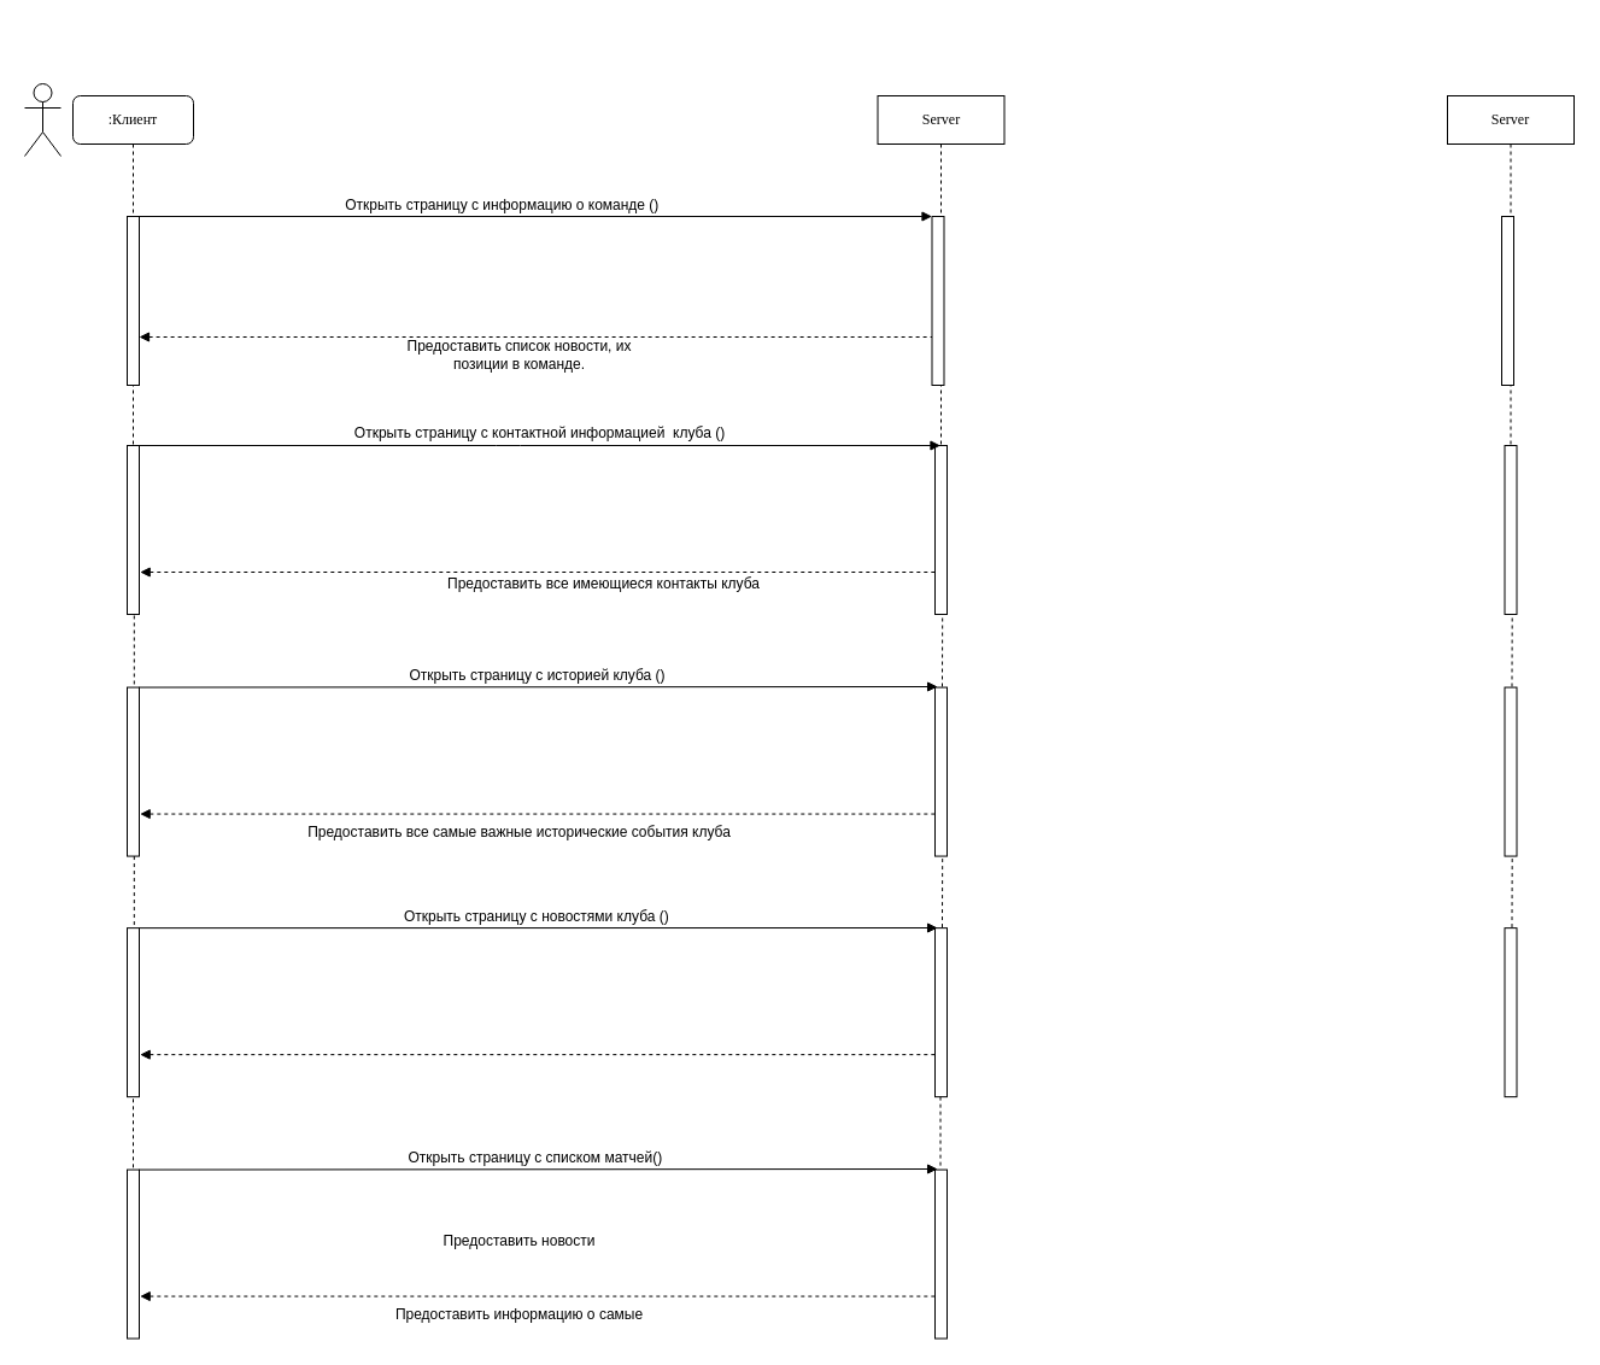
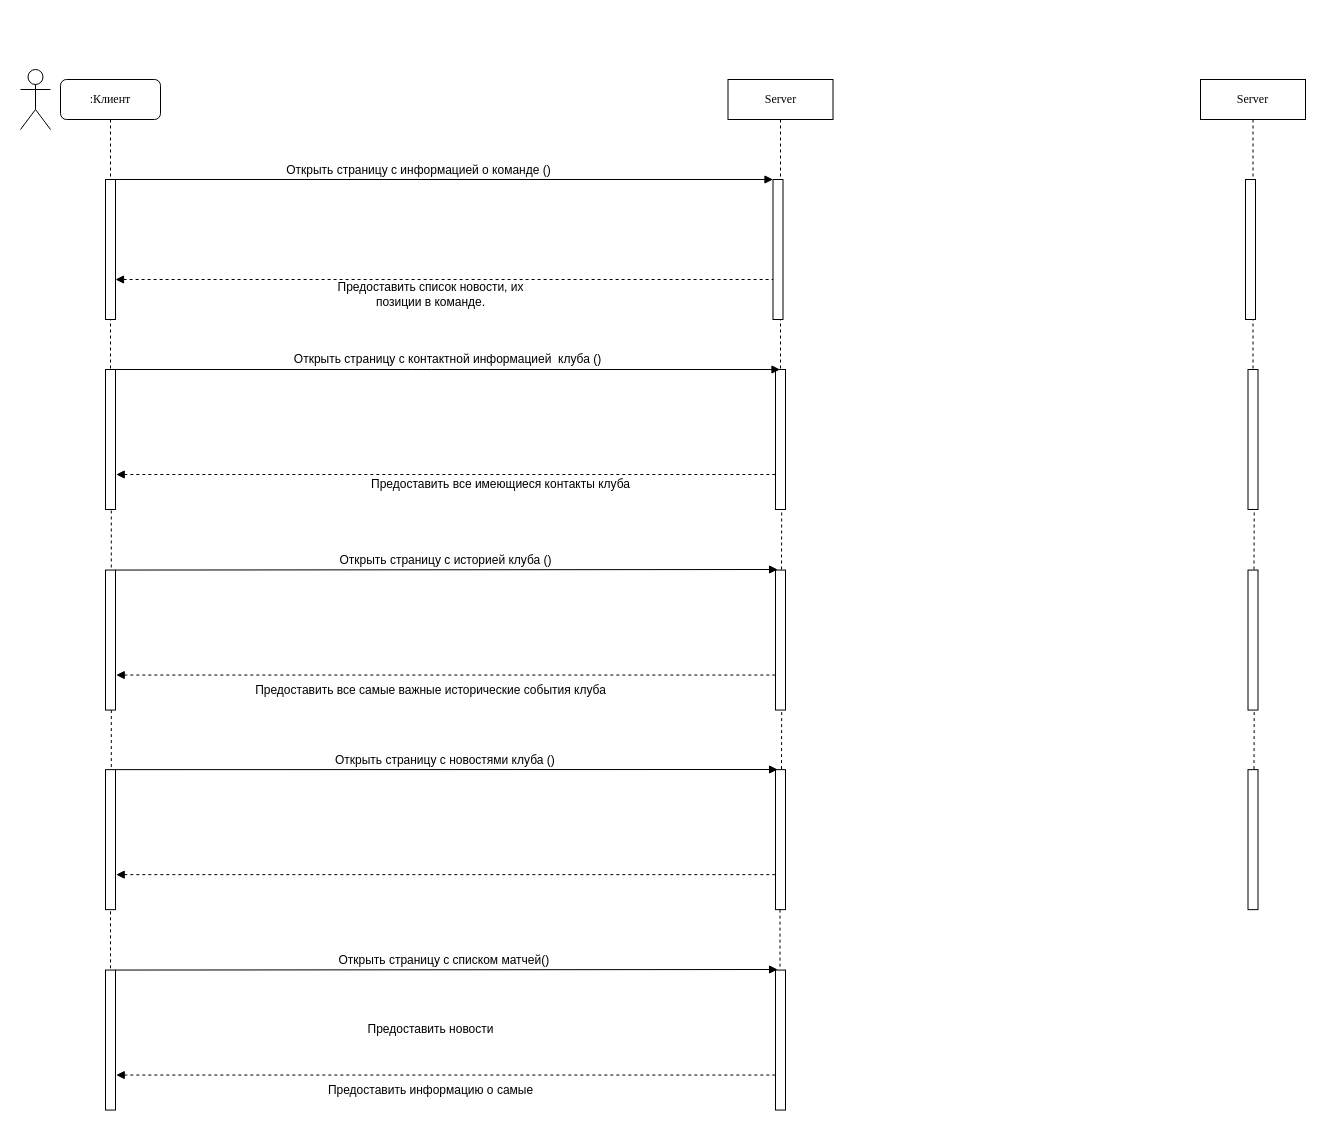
  <mxCell id="0" />
  <mxCell id="1" parent="0" />
  <mxCell id="2" value="Server" style="shape=umlLifeline;perimeter=lifelinePerimeter;whiteSpace=wrap;html=1;container=1;collapsible=0;recursiveResize=0;outlineConnect=0;rounded=0;shadow=0;comic=0;labelBackgroundColor=none;strokeWidth=1;fontFamily=Verdana;fontSize=12;align=center;glass=0;perimeterSpacing=0;" parent="1" vertex="1"><mxGeometry x="727.5" y="30" width="105" height="290" as="geometry" /></mxCell>
  <mxCell id="3" value="" style="html=1;points=[];perimeter=orthogonalPerimeter;rounded=0;shadow=0;comic=0;labelBackgroundColor=none;strokeWidth=1;fontFamily=Verdana;fontSize=12;align=center;" parent="2" vertex="1"><mxGeometry x="45" y="100" width="10" height="140" as="geometry" /></mxCell>
  <mxCell id="4" value=":Клиент" style="shape=umlLifeline;perimeter=lifelinePerimeter;whiteSpace=wrap;html=1;container=1;collapsible=0;recursiveResize=0;outlineConnect=0;rounded=1;shadow=0;comic=0;labelBackgroundColor=none;strokeWidth=1;fontFamily=Verdana;fontSize=12;align=center;" parent="1" vertex="1"><mxGeometry x="60" y="30" width="100" height="290" as="geometry" /></mxCell>
  <mxCell id="5" value="" style="html=1;points=[];perimeter=orthogonalPerimeter;rounded=0;shadow=0;comic=0;labelBackgroundColor=none;strokeWidth=1;fontFamily=Verdana;fontSize=12;align=center;" parent="4" vertex="1"><mxGeometry x="45" y="100" width="10" height="140" as="geometry" /></mxCell>
  <mxCell id="6" value="&lt;div style=&quot;text-align: left&quot;&gt;&lt;pre class=&quot;tw-data-text tw-text-large tw-ta&quot; id=&quot;tw-target-text&quot; dir=&quot;ltr&quot; style=&quot;line-height: 36px ; border: none ; padding: 2px 0.14em 2px 0px ; position: relative ; margin-top: -2px ; margin-bottom: -2px ; resize: none ; overflow: hidden ; width: 277px ; overflow-wrap: break-word&quot;&gt;&lt;br&gt;&lt;/pre&gt;&lt;/div&gt;" style="html=1;verticalAlign=bottom;endArrow=block;entryX=0;entryY=0;labelBackgroundColor=none;fontFamily=Verdana;fontSize=12;edgeStyle=elbowEdgeStyle;elbow=vertical;" parent="1" source="5" target="3" edge="1"><mxGeometry y="140" relative="1" as="geometry"><mxPoint x="180" y="140" as="sourcePoint" /><mxPoint as="offset" /></mxGeometry></mxCell>
  <mxCell id="7" value="" style="endArrow=none;dashed=1;html=1;endFill=0;startArrow=block;startFill=1;" parent="1" source="5" target="3" edge="1"><mxGeometry width="50" height="50" relative="1" as="geometry"><mxPoint x="120" y="192" as="sourcePoint" /><mxPoint x="440" y="200" as="targetPoint" /><Array as="points"><mxPoint x="250" y="230" /></Array></mxGeometry></mxCell>
  <mxCell id="8" value="&lt;span lang=&quot;ru&quot; style=&quot;line-height: 115%&quot;&gt;Предоставить список новости, их&lt;br&gt;позиции в команде.&lt;/span&gt;" style="text;html=1;align=center;verticalAlign=middle;resizable=0;points=[];autosize=1;" parent="1" vertex="1"><mxGeometry x="330" y="230" width="200" height="30" as="geometry" /></mxCell>
  <mxCell id="9" value="" style="shape=umlActor;verticalLabelPosition=bottom;labelBackgroundColor=#ffffff;verticalAlign=top;html=1;outlineConnect=0;rounded=0;glass=0;" parent="1" vertex="1"><mxGeometry x="20" y="20" width="30" height="60" as="geometry" /></mxCell>
  <mxCell id="10" value="&lt;span style=&quot;color: rgba(0 , 0 , 0 , 0) ; font-family: monospace ; font-size: 0px&quot;&gt;%3CmxGraphModel%3E%3Croot%3E%3CmxCell%20id%3D%220%22%2F%3E%3CmxCell%20id%3D%221%22%20parent%3D%220%22%2F%3E%3CmxCell%20id%3D%222%22%20value%3D%22%22%20style%3D%22html%3D1%3Bpoints%3D%5B%5D%3Bperimeter%3DorthogonalPerimeter%3Brounded%3D0%3Bshadow%3D0%3Bcomic%3D0%3BlabelBackgroundColor%3Dnone%3BstrokeWidth%3D1%3BfontFamily%3DVerdana%3BfontSize%3D12%3Balign%3Dcenter%3B%22%20vertex%3D%221%22%20parent%3D%221%22%3E%3CmxGeometry%20x%3D%22145%22%20y%3D%22180%22%20width%3D%2210%22%20height%3D%22140%22%20as%3D%22geometry%22%2F%3E%3C%2FmxCell%3E%3C%2Froot%3E%3C%2FmxGraphModel%3E&lt;/span&gt;" style="text;html=1;align=center;verticalAlign=middle;resizable=0;points=[];autosize=1;" parent="1" vertex="1"><mxGeometry x="321" y="358" width="20" height="20" as="geometry" /></mxCell>
  <mxCell id="11" value="" style="html=1;points=[];perimeter=orthogonalPerimeter;rounded=0;shadow=0;comic=0;labelBackgroundColor=none;strokeWidth=1;fontFamily=Verdana;fontSize=12;align=center;" parent="1" vertex="1"><mxGeometry x="105" y="320" width="10" height="140" as="geometry" /></mxCell>
  <mxCell id="12" value="" style="html=1;points=[];perimeter=orthogonalPerimeter;rounded=0;shadow=0;comic=0;labelBackgroundColor=none;strokeWidth=1;fontFamily=Verdana;fontSize=12;align=center;" parent="1" vertex="1"><mxGeometry x="775" y="320" width="10" height="140" as="geometry" /></mxCell>
  <mxCell id="13" value="&lt;span lang=&quot;ru&quot; style=&quot;line-height: 115%&quot;&gt;&lt;span style=&quot;font-family: &amp;#34;helvetica&amp;#34; ; text-align: left&quot;&gt;Открыть страницу с&amp;nbsp;&lt;/span&gt;&lt;font face=&quot;Helvetica&quot;&gt;контактной информацией&amp;nbsp; клуба ()&lt;/font&gt;&lt;/span&gt;" style="html=1;verticalAlign=bottom;endArrow=block;labelBackgroundColor=none;fontFamily=Verdana;fontSize=12;edgeStyle=elbowEdgeStyle;elbow=vertical;" parent="1" target="2" edge="1"><mxGeometry relative="1" as="geometry"><mxPoint x="115" y="320" as="sourcePoint" /><mxPoint x="620" y="319" as="targetPoint" /></mxGeometry></mxCell>
  <mxCell id="14" value="" style="endArrow=none;dashed=1;html=1;entryX=0.25;entryY=0.75;entryDx=0;entryDy=0;entryPerimeter=0;endFill=0;startArrow=block;startFill=1;" parent="1" target="12" edge="1"><mxGeometry width="50" height="50" relative="1" as="geometry"><mxPoint x="115.7" y="425" as="sourcePoint" /><mxPoint x="587.5" y="425" as="targetPoint" /></mxGeometry></mxCell>
- <mxCell id="15" value="&lt;pre class=&quot;tw-data-text tw-text-large tw-ta&quot; id=&quot;tw-target-text&quot; dir=&quot;ltr&quot; style=&quot;text-align: left ; line-height: 36px ; border: none ; padding: 2px 0.14em 2px 0px ; position: relative ; margin-top: -2px ; margin-bottom: -2px ; resize: none ; overflow: hidden ; width: 277px ; overflow-wrap: break-word&quot;&gt;&lt;span lang=&quot;ru&quot;&gt;&lt;font face=&quot;Helvetica&quot;&gt;Открыть страницу с информацию о команде ()&lt;/font&gt;&lt;/span&gt;&lt;/pre&gt;" style="text;html=1;align=center;verticalAlign=middle;resizable=0;points=[];autosize=1;" parent="1" vertex="1"><mxGeometry x="280" y="100" width="290" height="40" as="geometry" /></mxCell>
+ <mxCell id="15" value="&lt;pre class=&quot;tw-data-text tw-text-large tw-ta&quot; id=&quot;tw-target-text&quot; dir=&quot;ltr&quot; style=&quot;text-align: left ; line-height: 36px ; border: none ; padding: 2px 0.14em 2px 0px ; position: relative ; margin-top: -2px ; margin-bottom: -2px ; resize: none ; overflow: hidden ; width: 277px ; overflow-wrap: break-word&quot;&gt;&lt;span lang=&quot;ru&quot;&gt;&lt;font face=&quot;Helvetica&quot;&gt;Открыть страницу с информацией о команде ()&lt;/font&gt;&lt;/span&gt;&lt;/pre&gt;" style="text;html=1;align=center;verticalAlign=middle;resizable=0;points=[];autosize=1;" parent="1" vertex="1"><mxGeometry x="280" y="100" width="290" height="40" as="geometry" /></mxCell>
  <mxCell id="16" value="Предоставить все имеющиеся контакты клуба" style="text;html=1;align=center;verticalAlign=middle;resizable=0;points=[];autosize=1;" parent="1" vertex="1"><mxGeometry x="365" y="425" width="270" height="20" as="geometry" /></mxCell>
  <mxCell id="17" value="&lt;span style=&quot;color: rgba(0 , 0 , 0 , 0) ; font-family: monospace ; font-size: 0px&quot;&gt;%3CmxGraphModel%3E%3Croot%3E%3CmxCell%20id%3D%220%22%2F%3E%3CmxCell%20id%3D%221%22%20parent%3D%220%22%2F%3E%3CmxCell%20id%3D%222%22%20value%3D%22%22%20style%3D%22html%3D1%3Bpoints%3D%5B%5D%3Bperimeter%3DorthogonalPerimeter%3Brounded%3D0%3Bshadow%3D0%3Bcomic%3D0%3BlabelBackgroundColor%3Dnone%3BstrokeWidth%3D1%3BfontFamily%3DVerdana%3BfontSize%3D12%3Balign%3Dcenter%3B%22%20vertex%3D%221%22%20parent%3D%221%22%3E%3CmxGeometry%20x%3D%22145%22%20y%3D%22180%22%20width%3D%2210%22%20height%3D%22140%22%20as%3D%22geometry%22%2F%3E%3C%2FmxCell%3E%3C%2Froot%3E%3C%2FmxGraphModel%3E&lt;/span&gt;" style="text;html=1;align=center;verticalAlign=middle;resizable=0;points=[];autosize=1;" parent="1" vertex="1"><mxGeometry x="321" y="558.56" width="20" height="20" as="geometry" /></mxCell>
  <mxCell id="18" value="" style="html=1;points=[];perimeter=orthogonalPerimeter;rounded=0;shadow=0;comic=0;labelBackgroundColor=none;strokeWidth=1;fontFamily=Verdana;fontSize=12;align=center;" parent="1" vertex="1"><mxGeometry x="105" y="520.56" width="10" height="140" as="geometry" /></mxCell>
  <mxCell id="19" value="" style="html=1;points=[];perimeter=orthogonalPerimeter;rounded=0;shadow=0;comic=0;labelBackgroundColor=none;strokeWidth=1;fontFamily=Verdana;fontSize=12;align=center;" parent="1" vertex="1"><mxGeometry x="775" y="520.56" width="10" height="140" as="geometry" /></mxCell>
  <mxCell id="20" value="&lt;span style=&quot;font-family: &amp;#34;helvetica&amp;#34; ; text-align: left&quot;&gt;Открыть страницу с&amp;nbsp;&lt;/span&gt;&lt;span style=&quot;font-family: &amp;#34;helvetica&amp;#34;&quot;&gt;историей клуба ()&lt;/span&gt;" style="html=1;verticalAlign=bottom;endArrow=block;entryX=0.21;entryY=-0.004;labelBackgroundColor=none;fontFamily=Verdana;fontSize=12;edgeStyle=elbowEdgeStyle;elbow=vertical;entryDx=0;entryDy=0;entryPerimeter=0;" parent="1" target="19" edge="1"><mxGeometry relative="1" as="geometry"><mxPoint x="115" y="520.56" as="sourcePoint" /><mxPoint x="585" y="520.56" as="targetPoint" /></mxGeometry></mxCell>
  <mxCell id="21" value="" style="endArrow=none;dashed=1;html=1;entryX=0.25;entryY=0.75;entryDx=0;entryDy=0;entryPerimeter=0;endFill=0;startArrow=block;startFill=1;" parent="1" target="19" edge="1"><mxGeometry width="50" height="50" relative="1" as="geometry"><mxPoint x="115.7" y="625.56" as="sourcePoint" /><mxPoint x="587.5" y="625.56" as="targetPoint" /></mxGeometry></mxCell>
  <mxCell id="22" value="Предоставить все самые важные исторические события клуба" style="text;html=1;align=center;verticalAlign=middle;resizable=0;points=[];autosize=1;" parent="1" vertex="1"><mxGeometry x="245" y="630.56" width="370" height="20" as="geometry" /></mxCell>
  <mxCell id="23" value="" style="endArrow=none;dashed=1;html=1;entryX=0.62;entryY=1.007;entryDx=0;entryDy=0;entryPerimeter=0;" parent="1" target="12" edge="1"><mxGeometry width="50" height="50" relative="1" as="geometry"><mxPoint x="781" y="520" as="sourcePoint" /><mxPoint x="590" y="300" as="targetPoint" /></mxGeometry></mxCell>
  <mxCell id="24" value="" style="endArrow=none;dashed=1;html=1;exitX=0.58;exitY=1.007;exitDx=0;exitDy=0;exitPerimeter=0;" parent="1" source="11" target="18" edge="1"><mxGeometry width="50" height="50" relative="1" as="geometry"><mxPoint x="540" y="350" as="sourcePoint" /><mxPoint x="590" y="300" as="targetPoint" /></mxGeometry></mxCell>
  <mxCell id="25" value="&lt;span style=&quot;color: rgba(0 , 0 , 0 , 0) ; font-family: monospace ; font-size: 0px&quot;&gt;%3CmxGraphModel%3E%3Croot%3E%3CmxCell%20id%3D%220%22%2F%3E%3CmxCell%20id%3D%221%22%20parent%3D%220%22%2F%3E%3CmxCell%20id%3D%222%22%20value%3D%22%22%20style%3D%22html%3D1%3Bpoints%3D%5B%5D%3Bperimeter%3DorthogonalPerimeter%3Brounded%3D0%3Bshadow%3D0%3Bcomic%3D0%3BlabelBackgroundColor%3Dnone%3BstrokeWidth%3D1%3BfontFamily%3DVerdana%3BfontSize%3D12%3Balign%3Dcenter%3B%22%20vertex%3D%221%22%20parent%3D%221%22%3E%3CmxGeometry%20x%3D%22145%22%20y%3D%22180%22%20width%3D%2210%22%20height%3D%22140%22%20as%3D%22geometry%22%2F%3E%3C%2FmxCell%3E%3C%2Froot%3E%3C%2FmxGraphModel%3E&lt;/span&gt;" style="text;html=1;align=center;verticalAlign=middle;resizable=0;points=[];autosize=1;" parent="1" vertex="1"><mxGeometry x="321" y="758.14" width="20" height="20" as="geometry" /></mxCell>
  <mxCell id="26" value="" style="html=1;points=[];perimeter=orthogonalPerimeter;rounded=0;shadow=0;comic=0;labelBackgroundColor=none;strokeWidth=1;fontFamily=Verdana;fontSize=12;align=center;" parent="1" vertex="1"><mxGeometry x="105" y="720.14" width="10" height="140" as="geometry" /></mxCell>
  <mxCell id="27" value="" style="html=1;points=[];perimeter=orthogonalPerimeter;rounded=0;shadow=0;comic=0;labelBackgroundColor=none;strokeWidth=1;fontFamily=Verdana;fontSize=12;align=center;" parent="1" vertex="1"><mxGeometry x="775" y="720.14" width="10" height="140" as="geometry" /></mxCell>
  <mxCell id="28" value="&lt;span style=&quot;font-family: &amp;#34;helvetica&amp;#34; ; text-align: left&quot;&gt;Открыть страницу с&amp;nbsp;&lt;/span&gt;&lt;font face=&quot;helvetica&quot;&gt;новостями клуба ()&amp;nbsp;&lt;/font&gt;" style="html=1;verticalAlign=bottom;endArrow=block;entryX=0.21;entryY=-0.004;labelBackgroundColor=none;fontFamily=Verdana;fontSize=12;edgeStyle=elbowEdgeStyle;elbow=vertical;entryDx=0;entryDy=0;entryPerimeter=0;" parent="1" target="27" edge="1"><mxGeometry relative="1" as="geometry"><mxPoint x="115" y="720.14" as="sourcePoint" /><mxPoint x="585" y="720.14" as="targetPoint" /></mxGeometry></mxCell>
  <mxCell id="29" value="" style="endArrow=none;dashed=1;html=1;entryX=0.25;entryY=0.75;entryDx=0;entryDy=0;entryPerimeter=0;endFill=0;startArrow=block;startFill=1;" parent="1" target="27" edge="1"><mxGeometry width="50" height="50" relative="1" as="geometry"><mxPoint x="115.7" y="825.14" as="sourcePoint" /><mxPoint x="587.5" y="825.14" as="targetPoint" /></mxGeometry></mxCell>
  <mxCell id="30" value="Предоставить новости" style="text;html=1;align=center;verticalAlign=middle;resizable=0;points=[];autosize=1;" parent="1" vertex="1"><mxGeometry x="360" y="970.14" width="140" height="20" as="geometry" /></mxCell>
  <mxCell id="31" value="" style="endArrow=none;dashed=1;html=1;entryX=0.62;entryY=1.007;entryDx=0;entryDy=0;entryPerimeter=0;" parent="1" edge="1"><mxGeometry width="50" height="50" relative="1" as="geometry"><mxPoint x="781" y="719.58" as="sourcePoint" /><mxPoint x="781.2" y="660.56" as="targetPoint" /></mxGeometry></mxCell>
  <mxCell id="32" value="" style="endArrow=none;dashed=1;html=1;exitX=0.58;exitY=1.007;exitDx=0;exitDy=0;exitPerimeter=0;" parent="1" target="26" edge="1"><mxGeometry width="50" height="50" relative="1" as="geometry"><mxPoint x="110.8" y="660.56" as="sourcePoint" /><mxPoint x="590" y="499.58" as="targetPoint" /></mxGeometry></mxCell>
  <mxCell id="33" value="Server" style="shape=umlLifeline;perimeter=lifelinePerimeter;whiteSpace=wrap;html=1;container=1;collapsible=0;recursiveResize=0;outlineConnect=0;rounded=0;shadow=0;comic=0;labelBackgroundColor=none;strokeWidth=1;fontFamily=Verdana;fontSize=12;align=center;glass=0;perimeterSpacing=0;" vertex="1" parent="1"><mxGeometry x="1200" y="30" width="105" height="290" as="geometry" /></mxCell>
  <mxCell id="34" value="" style="html=1;points=[];perimeter=orthogonalPerimeter;rounded=0;shadow=0;comic=0;labelBackgroundColor=none;strokeWidth=1;fontFamily=Verdana;fontSize=12;align=center;" vertex="1" parent="33"><mxGeometry x="45" y="100" width="10" height="140" as="geometry" /></mxCell>
  <mxCell id="35" value="" style="html=1;points=[];perimeter=orthogonalPerimeter;rounded=0;shadow=0;comic=0;labelBackgroundColor=none;strokeWidth=1;fontFamily=Verdana;fontSize=12;align=center;" vertex="1" parent="1"><mxGeometry x="1247.5" y="320" width="10" height="140" as="geometry" /></mxCell>
  <mxCell id="36" value="" style="html=1;points=[];perimeter=orthogonalPerimeter;rounded=0;shadow=0;comic=0;labelBackgroundColor=none;strokeWidth=1;fontFamily=Verdana;fontSize=12;align=center;" vertex="1" parent="1"><mxGeometry x="1247.5" y="520.56" width="10" height="140" as="geometry" /></mxCell>
  <mxCell id="37" value="" style="endArrow=none;dashed=1;html=1;entryX=0.62;entryY=1.007;entryDx=0;entryDy=0;entryPerimeter=0;" edge="1" parent="1" target="35"><mxGeometry width="50" height="50" relative="1" as="geometry"><mxPoint x="1253.5" y="520" as="sourcePoint" /><mxPoint x="1062.5" y="300" as="targetPoint" /></mxGeometry></mxCell>
  <mxCell id="38" value="" style="html=1;points=[];perimeter=orthogonalPerimeter;rounded=0;shadow=0;comic=0;labelBackgroundColor=none;strokeWidth=1;fontFamily=Verdana;fontSize=12;align=center;" vertex="1" parent="1"><mxGeometry x="1247.5" y="720.14" width="10" height="140" as="geometry" /></mxCell>
  <mxCell id="39" value="" style="endArrow=none;dashed=1;html=1;entryX=0.62;entryY=1.007;entryDx=0;entryDy=0;entryPerimeter=0;" edge="1" parent="1"><mxGeometry width="50" height="50" relative="1" as="geometry"><mxPoint x="1253.5" y="719.58" as="sourcePoint" /><mxPoint x="1253.7" y="660.56" as="targetPoint" /></mxGeometry></mxCell>
  <mxCell id="40" value="&lt;span style=&quot;color: rgba(0 , 0 , 0 , 0) ; font-family: monospace ; font-size: 0px&quot;&gt;%3CmxGraphModel%3E%3Croot%3E%3CmxCell%20id%3D%220%22%2F%3E%3CmxCell%20id%3D%221%22%20parent%3D%220%22%2F%3E%3CmxCell%20id%3D%222%22%20value%3D%22%22%20style%3D%22html%3D1%3Bpoints%3D%5B%5D%3Bperimeter%3DorthogonalPerimeter%3Brounded%3D0%3Bshadow%3D0%3Bcomic%3D0%3BlabelBackgroundColor%3Dnone%3BstrokeWidth%3D1%3BfontFamily%3DVerdana%3BfontSize%3D12%3Balign%3Dcenter%3B%22%20vertex%3D%221%22%20parent%3D%221%22%3E%3CmxGeometry%20x%3D%22145%22%20y%3D%22180%22%20width%3D%2210%22%20height%3D%22140%22%20as%3D%22geometry%22%2F%3E%3C%2FmxCell%3E%3C%2Froot%3E%3C%2FmxGraphModel%3E&lt;/span&gt;" style="text;html=1;align=center;verticalAlign=middle;resizable=0;points=[];autosize=1;" vertex="1" parent="1"><mxGeometry x="321" y="958.56" width="20" height="20" as="geometry" /></mxCell>
  <mxCell id="41" value="" style="html=1;points=[];perimeter=orthogonalPerimeter;rounded=0;shadow=0;comic=0;labelBackgroundColor=none;strokeWidth=1;fontFamily=Verdana;fontSize=12;align=center;" vertex="1" parent="1"><mxGeometry x="105" y="920.56" width="10" height="140" as="geometry" /></mxCell>
  <mxCell id="42" value="" style="html=1;points=[];perimeter=orthogonalPerimeter;rounded=0;shadow=0;comic=0;labelBackgroundColor=none;strokeWidth=1;fontFamily=Verdana;fontSize=12;align=center;" vertex="1" parent="1"><mxGeometry x="775" y="920.56" width="10" height="140" as="geometry" /></mxCell>
  <mxCell id="43" value="&lt;span style=&quot;font-family: &amp;#34;helvetica&amp;#34; ; text-align: left&quot;&gt;Открыть страницу с списком матчей&lt;/span&gt;&lt;font face=&quot;helvetica&quot;&gt;()&amp;nbsp;&lt;/font&gt;" style="html=1;verticalAlign=bottom;endArrow=block;entryX=0.21;entryY=-0.004;labelBackgroundColor=none;fontFamily=Verdana;fontSize=12;edgeStyle=elbowEdgeStyle;elbow=vertical;entryDx=0;entryDy=0;entryPerimeter=0;" edge="1" parent="1" target="42"><mxGeometry relative="1" as="geometry"><mxPoint x="115" y="920.56" as="sourcePoint" /><mxPoint x="585" y="920.56" as="targetPoint" /></mxGeometry></mxCell>
  <mxCell id="44" value="" style="endArrow=none;dashed=1;html=1;entryX=0.25;entryY=0.75;entryDx=0;entryDy=0;entryPerimeter=0;endFill=0;startArrow=block;startFill=1;" edge="1" parent="1" target="42"><mxGeometry width="50" height="50" relative="1" as="geometry"><mxPoint x="115.7" y="1025.56" as="sourcePoint" /><mxPoint x="587.5" y="1025.56" as="targetPoint" /></mxGeometry></mxCell>
  <mxCell id="45" value="Предоставить информацию о самые" style="text;html=1;align=center;verticalAlign=middle;resizable=0;points=[];autosize=1;" vertex="1" parent="1"><mxGeometry x="320" y="1030.56" width="220" height="20" as="geometry" /></mxCell>
  <mxCell id="46" value="" style="endArrow=none;dashed=1;html=1;exitX=0.5;exitY=1.012;exitDx=0;exitDy=0;exitPerimeter=0;" edge="1" parent="1" source="26"><mxGeometry width="50" height="50" relative="1" as="geometry"><mxPoint x="470" y="940" as="sourcePoint" /><mxPoint x="110" y="920" as="targetPoint" /></mxGeometry></mxCell>
  <mxCell id="47" value="" style="endArrow=none;dashed=1;html=1;exitX=0.5;exitY=1.012;exitDx=0;exitDy=0;exitPerimeter=0;" edge="1" parent="1"><mxGeometry width="50" height="50" relative="1" as="geometry"><mxPoint x="779.5" y="860.14" as="sourcePoint" /><mxPoint x="779.5" y="918.32" as="targetPoint" /></mxGeometry></mxCell>
